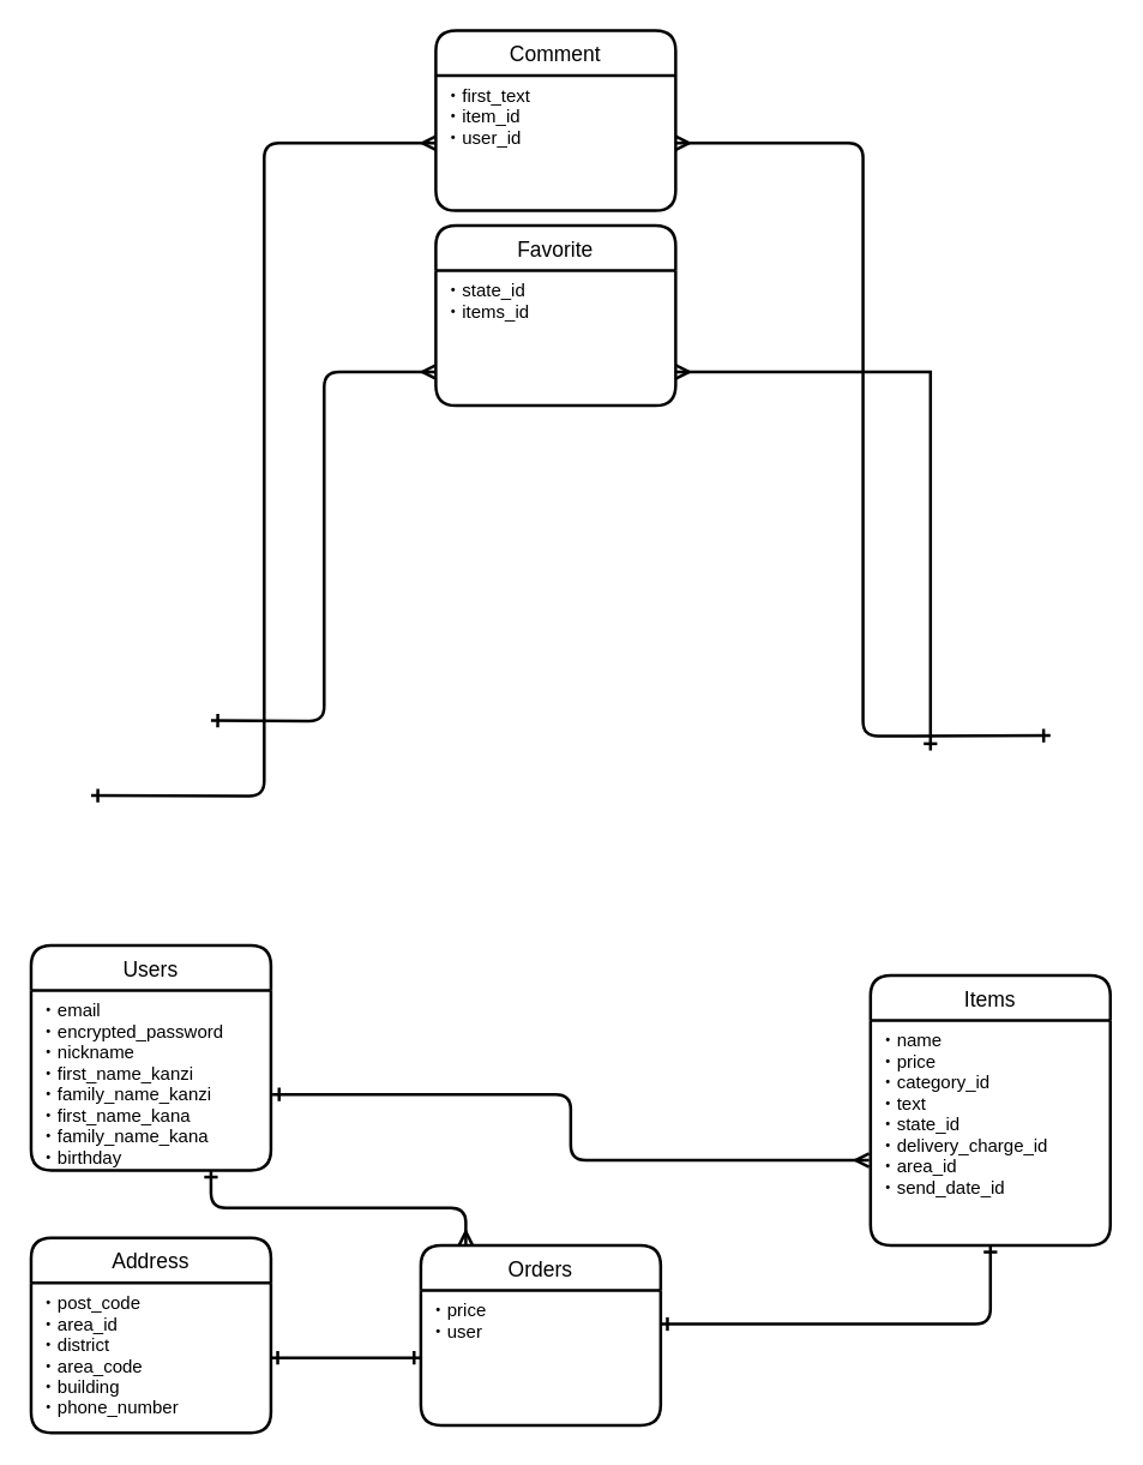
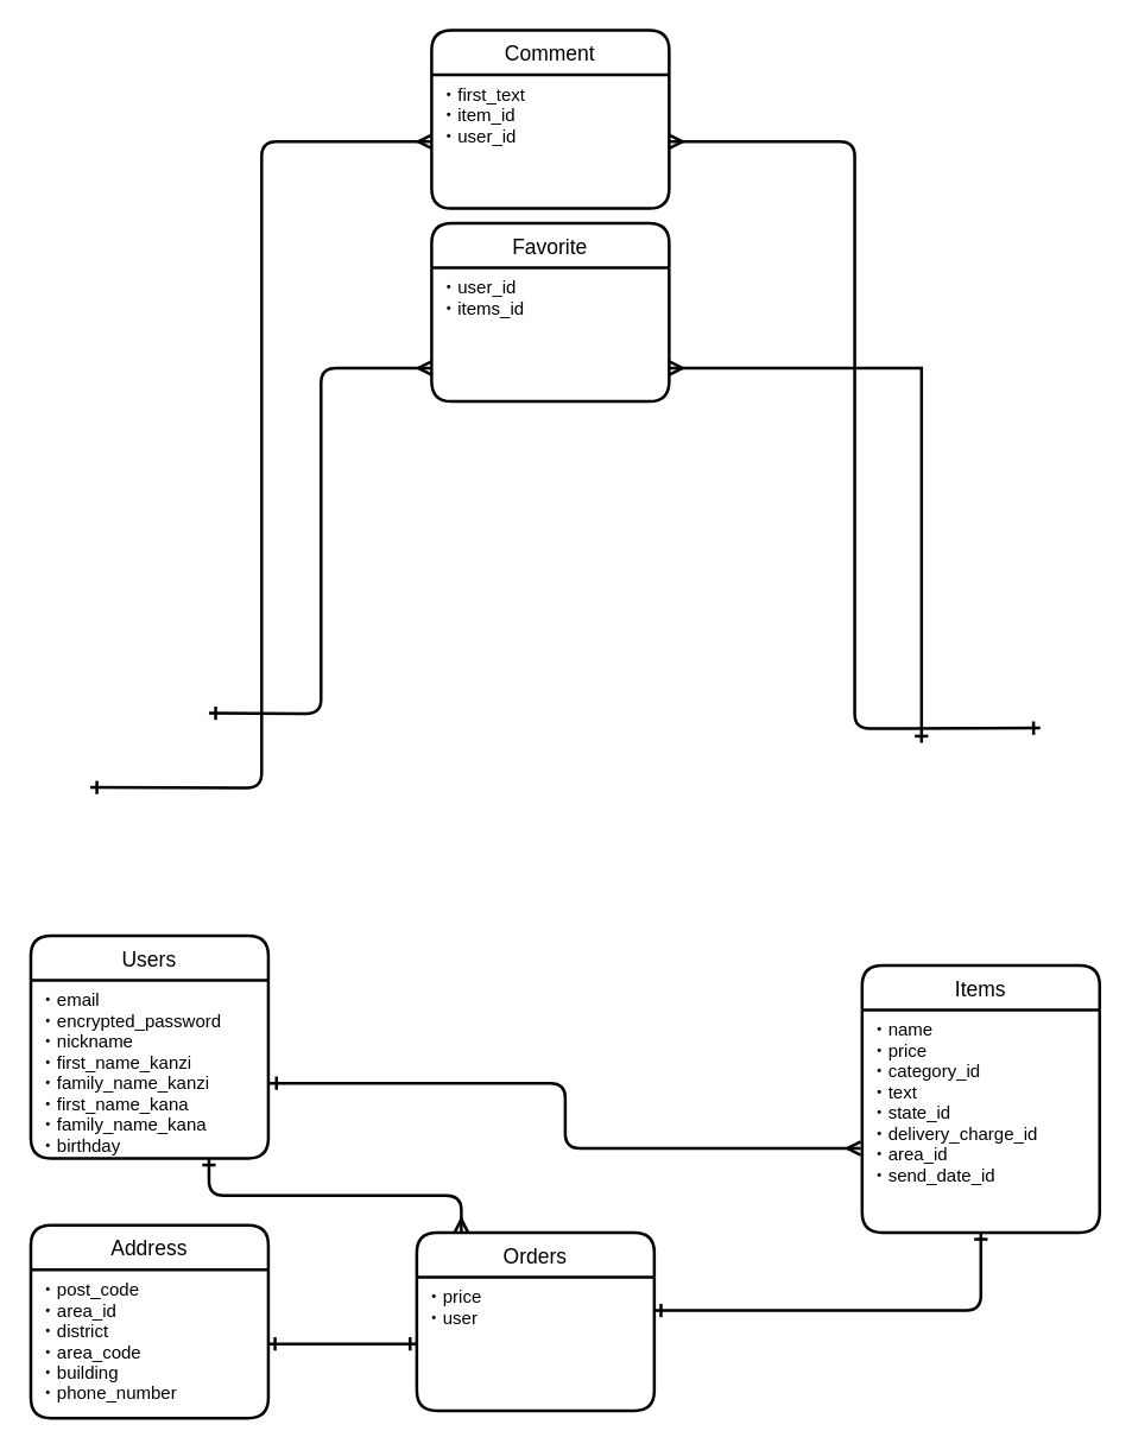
  <mxCell id="0" />
  <mxCell id="1" parent="0" />
  <mxCell id="2" style="edgeStyle=orthogonalEdgeStyle;rounded=1;orthogonalLoop=1;jettySize=auto;html=1;startArrow=ERone;startFill=0;endArrow=ERmany;endFill=0;entryX=0;entryY=0.75;entryDx=0;entryDy=0;strokeWidth=2;" parent="1" target="17" edge="1"><mxGeometry relative="1" as="geometry"><mxPoint x="140" y="480" as="sourcePoint" /></mxGeometry></mxCell>
  <mxCell id="3" style="edgeStyle=orthogonalEdgeStyle;rounded=1;orthogonalLoop=1;jettySize=auto;html=1;entryX=0;entryY=0.5;entryDx=0;entryDy=0;startArrow=ERone;startFill=0;endArrow=ERmany;endFill=0;strokeWidth=2;" parent="1" target="15" edge="1"><mxGeometry relative="1" as="geometry"><mxPoint x="60" y="530" as="sourcePoint" /></mxGeometry></mxCell>
  <mxCell id="4" value="Users" style="swimlane;childLayout=stackLayout;horizontal=1;startSize=30;horizontalStack=0;rounded=1;fontSize=14;fontStyle=0;strokeWidth=2;resizeParent=0;resizeLast=1;shadow=0;dashed=0;align=center;" parent="1" vertex="1"><mxGeometry x="20" y="630" width="160" height="150" as="geometry"><mxRectangle x="320" y="360" width="70" height="30" as="alternateBounds" /></mxGeometry></mxCell>
  <mxCell id="5" value="・email&#10;・encrypted_password&#10;・nickname&#10;・first_name_kanzi&#10;・family_name_kanzi&#10;・first_name_kana&#10;・family_name_kana&#10;・birthday" style="align=left;strokeColor=none;fillColor=none;spacingLeft=4;fontSize=12;verticalAlign=top;resizable=0;rotatable=0;part=1;" parent="4" vertex="1"><mxGeometry y="30" width="160" height="120" as="geometry" /></mxCell>
  <mxCell id="6" style="edgeStyle=orthogonalEdgeStyle;rounded=0;orthogonalLoop=1;jettySize=auto;html=1;entryX=1;entryY=0.75;entryDx=0;entryDy=0;startArrow=ERone;startFill=0;endArrow=ERmany;endFill=0;strokeWidth=2;" parent="1" target="17" edge="1"><mxGeometry relative="1" as="geometry"><mxPoint x="620" y="500" as="sourcePoint" /><Array as="points"><mxPoint x="620" y="248" /></Array></mxGeometry></mxCell>
  <mxCell id="7" style="edgeStyle=orthogonalEdgeStyle;rounded=1;orthogonalLoop=1;jettySize=auto;html=1;entryX=1;entryY=0.5;entryDx=0;entryDy=0;startArrow=ERone;startFill=0;endArrow=ERmany;endFill=0;strokeWidth=2;" parent="1" target="15" edge="1"><mxGeometry relative="1" as="geometry"><mxPoint x="700" y="490" as="sourcePoint" /></mxGeometry></mxCell>
  <mxCell id="8" value="Items" style="swimlane;childLayout=stackLayout;horizontal=1;startSize=30;horizontalStack=0;rounded=1;fontSize=14;fontStyle=0;strokeWidth=2;resizeParent=0;resizeLast=1;shadow=0;dashed=0;align=center;" parent="1" vertex="1"><mxGeometry x="580" y="650" width="160" height="180" as="geometry" /></mxCell>
  <mxCell id="9" value="・name&#10;・price &#10;・category_id&#10;・text&#10;・state_id&#10;・delivery_charge_id&#10;・area_id&#10;・send_date_id" style="align=left;strokeColor=none;fillColor=none;spacingLeft=4;fontSize=12;verticalAlign=top;resizable=0;rotatable=0;part=1;" parent="8" vertex="1"><mxGeometry y="30" width="160" height="150" as="geometry" /></mxCell>
  <mxCell id="10" value="Address" style="swimlane;childLayout=stackLayout;horizontal=1;startSize=30;horizontalStack=0;rounded=1;fontSize=14;fontStyle=0;strokeWidth=2;resizeParent=0;resizeLast=1;shadow=0;dashed=0;align=center;" parent="1" vertex="1"><mxGeometry x="20" y="825" width="160" height="130" as="geometry" /></mxCell>
  <mxCell id="11" value="・post_code&#10;・area_id&#10;・district&#10;・area_code&#10;・building&#10;・phone_number &#10;" style="align=left;strokeColor=none;fillColor=none;spacingLeft=4;fontSize=12;verticalAlign=top;resizable=0;rotatable=0;part=1;" parent="10" vertex="1"><mxGeometry y="30" width="160" height="100" as="geometry" /></mxCell>
  <mxCell id="12" value="Orders" style="swimlane;childLayout=stackLayout;horizontal=1;startSize=30;horizontalStack=0;rounded=1;fontSize=14;fontStyle=0;strokeWidth=2;resizeParent=0;resizeLast=1;shadow=0;dashed=0;align=center;" parent="1" vertex="1"><mxGeometry x="280" y="830" width="160" height="120" as="geometry" /></mxCell>
  <mxCell id="13" value="・price&#10;・user" style="align=left;strokeColor=none;fillColor=none;spacingLeft=4;fontSize=12;verticalAlign=top;resizable=0;rotatable=0;part=1;labelBackgroundColor=none;" parent="12" vertex="1"><mxGeometry y="30" width="160" height="90" as="geometry" /></mxCell>
  <mxCell id="14" value="Comment" style="swimlane;childLayout=stackLayout;horizontal=1;startSize=30;horizontalStack=0;rounded=1;fontSize=14;fontStyle=0;strokeWidth=2;resizeParent=0;resizeLast=1;shadow=0;dashed=0;align=center;" parent="1" vertex="1"><mxGeometry x="290" y="20" width="160" height="120" as="geometry" /></mxCell>
  <mxCell id="15" value="・first_text&#10;・item_id&#10;・user_id" style="align=left;strokeColor=none;fillColor=none;spacingLeft=4;fontSize=12;verticalAlign=top;resizable=0;rotatable=0;part=1;" parent="14" vertex="1"><mxGeometry y="30" width="160" height="90" as="geometry" /></mxCell>
  <mxCell id="16" value="Favorite" style="swimlane;childLayout=stackLayout;horizontal=1;startSize=30;horizontalStack=0;rounded=1;fontSize=14;fontStyle=0;strokeWidth=2;resizeParent=0;resizeLast=1;shadow=0;dashed=0;align=center;" parent="1" vertex="1"><mxGeometry x="290" y="150" width="160" height="120" as="geometry" /></mxCell>
- <mxCell id="17" value="・state_id&#10;・items_id" style="align=left;strokeColor=none;fillColor=none;spacingLeft=4;fontSize=12;verticalAlign=top;resizable=0;rotatable=0;part=1;" parent="16" vertex="1"><mxGeometry y="30" width="160" height="90" as="geometry" /></mxCell>
+ <mxCell id="17" value="・user_id&#10;・items_id" style="align=left;strokeColor=none;fillColor=none;spacingLeft=4;fontSize=12;verticalAlign=top;resizable=0;rotatable=0;part=1;" parent="16" vertex="1"><mxGeometry y="30" width="160" height="90" as="geometry" /></mxCell>
  <mxCell id="18" style="edgeStyle=orthogonalEdgeStyle;rounded=1;orthogonalLoop=1;jettySize=auto;html=1;exitX=1;exitY=0.25;exitDx=0;exitDy=0;startArrow=ERone;startFill=0;endArrow=ERone;endFill=0;strokeWidth=2;" parent="1" source="13" target="9" edge="1"><mxGeometry relative="1" as="geometry" /></mxCell>
  <mxCell id="19" style="edgeStyle=orthogonalEdgeStyle;rounded=1;orthogonalLoop=1;jettySize=auto;html=1;exitX=1;exitY=0.5;exitDx=0;exitDy=0;startArrow=ERone;startFill=0;endArrow=ERone;endFill=0;strokeWidth=2;" parent="1" source="11" target="13" edge="1"><mxGeometry relative="1" as="geometry" /></mxCell>
  <mxCell id="20" style="edgeStyle=orthogonalEdgeStyle;rounded=1;orthogonalLoop=1;jettySize=auto;html=1;exitX=1.006;exitY=0.578;exitDx=0;exitDy=0;entryX=-0.006;entryY=0.622;entryDx=0;entryDy=0;entryPerimeter=0;startArrow=ERone;startFill=0;endArrow=ERmany;endFill=0;strokeWidth=2;exitPerimeter=0;" parent="1" source="5" target="9" edge="1"><mxGeometry relative="1" as="geometry" /></mxCell>
  <mxCell id="21" style="edgeStyle=orthogonalEdgeStyle;rounded=1;orthogonalLoop=1;jettySize=auto;html=1;exitX=0.75;exitY=1;exitDx=0;exitDy=0;startArrow=ERone;startFill=0;endArrow=ERmany;endFill=0;strokeWidth=2;" parent="1" source="5" edge="1"><mxGeometry relative="1" as="geometry"><mxPoint x="310" y="830" as="targetPoint" /><Array as="points"><mxPoint x="140" y="805" /><mxPoint x="310" y="805" /><mxPoint x="310" y="830" /></Array></mxGeometry></mxCell>
